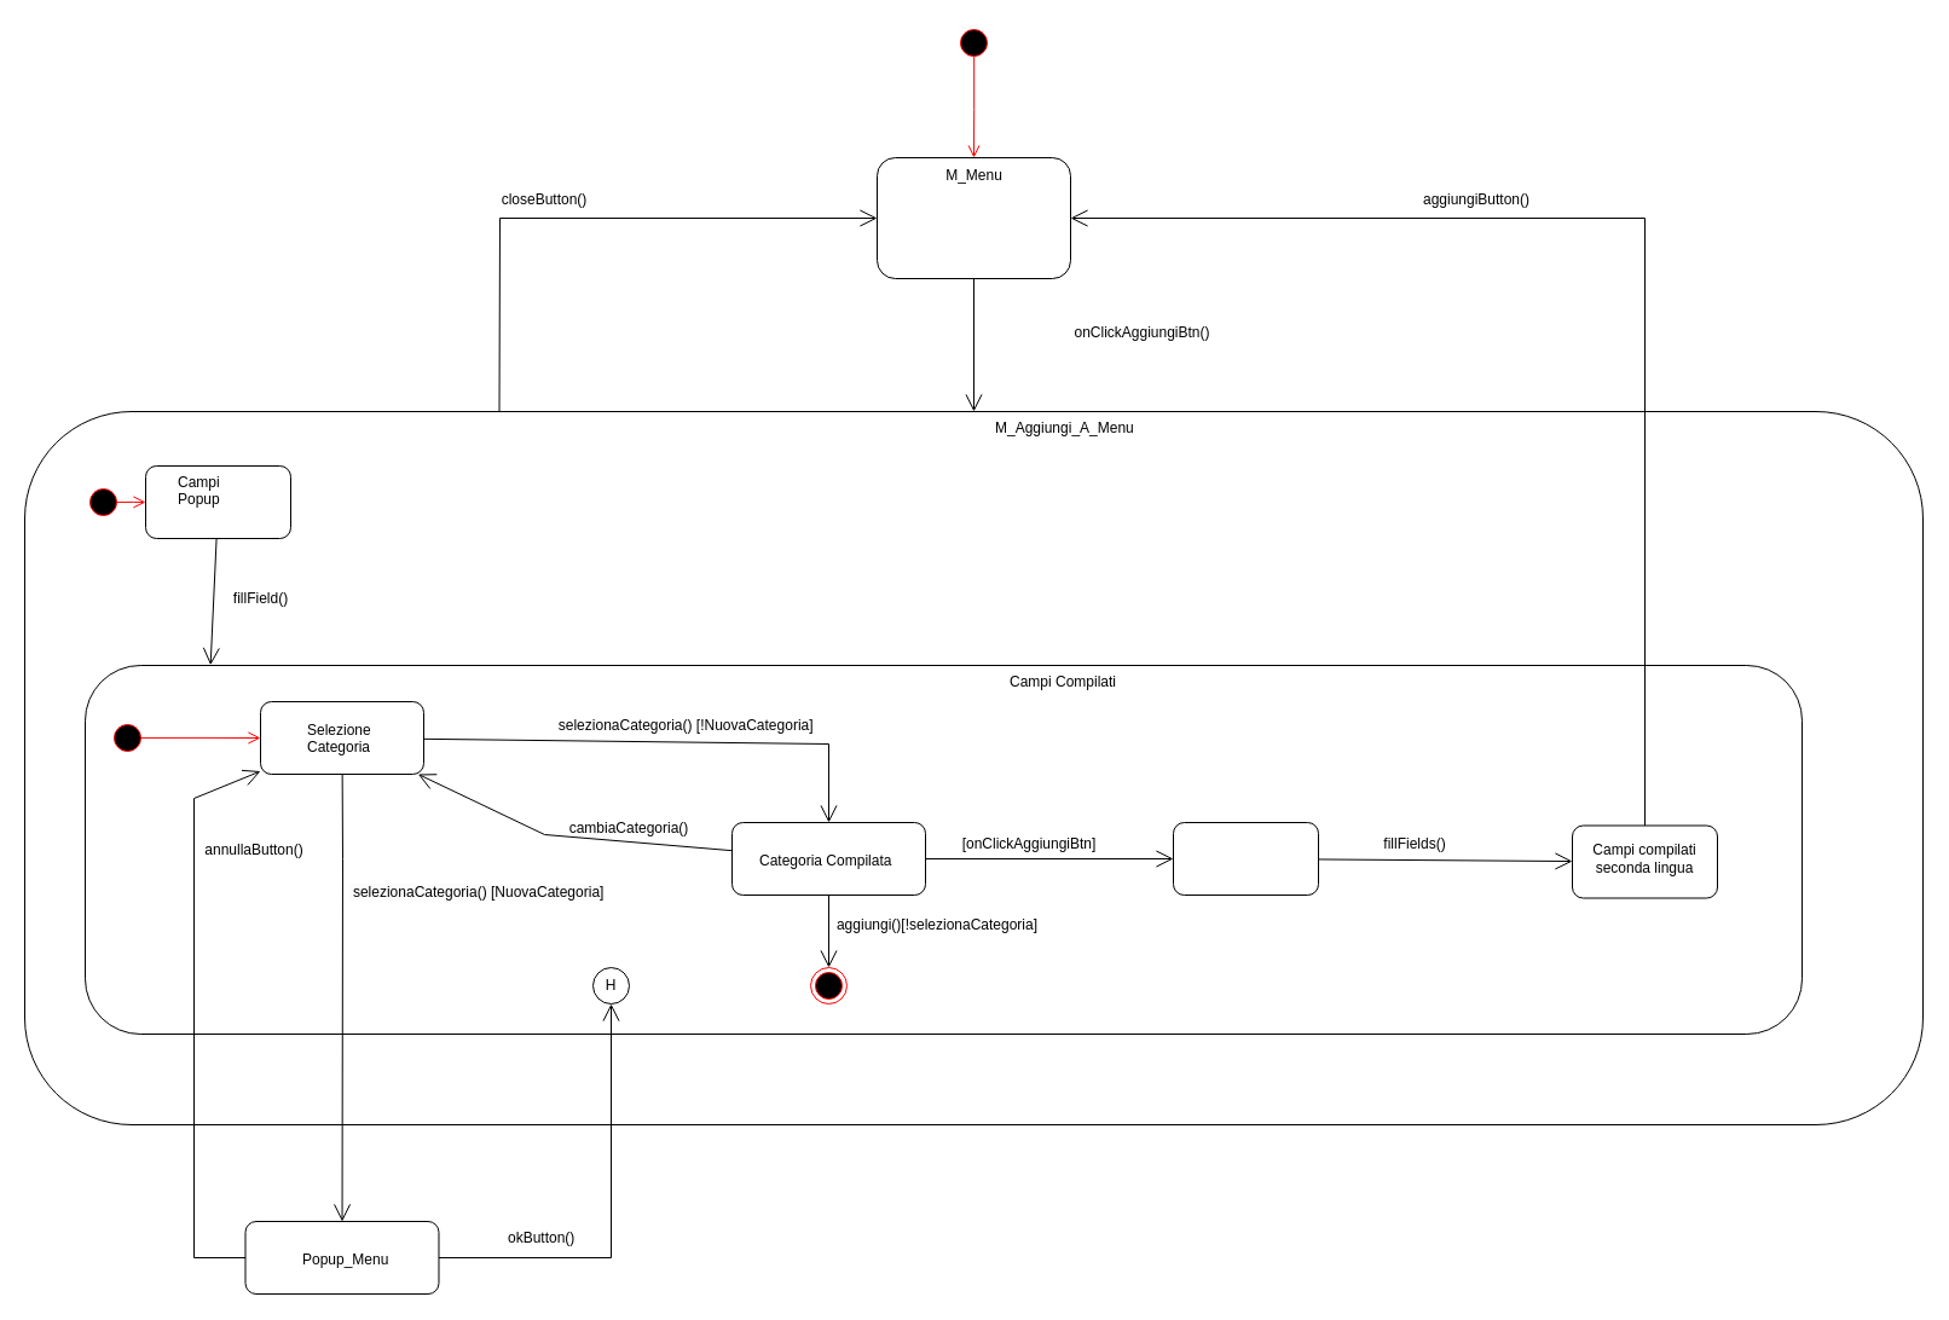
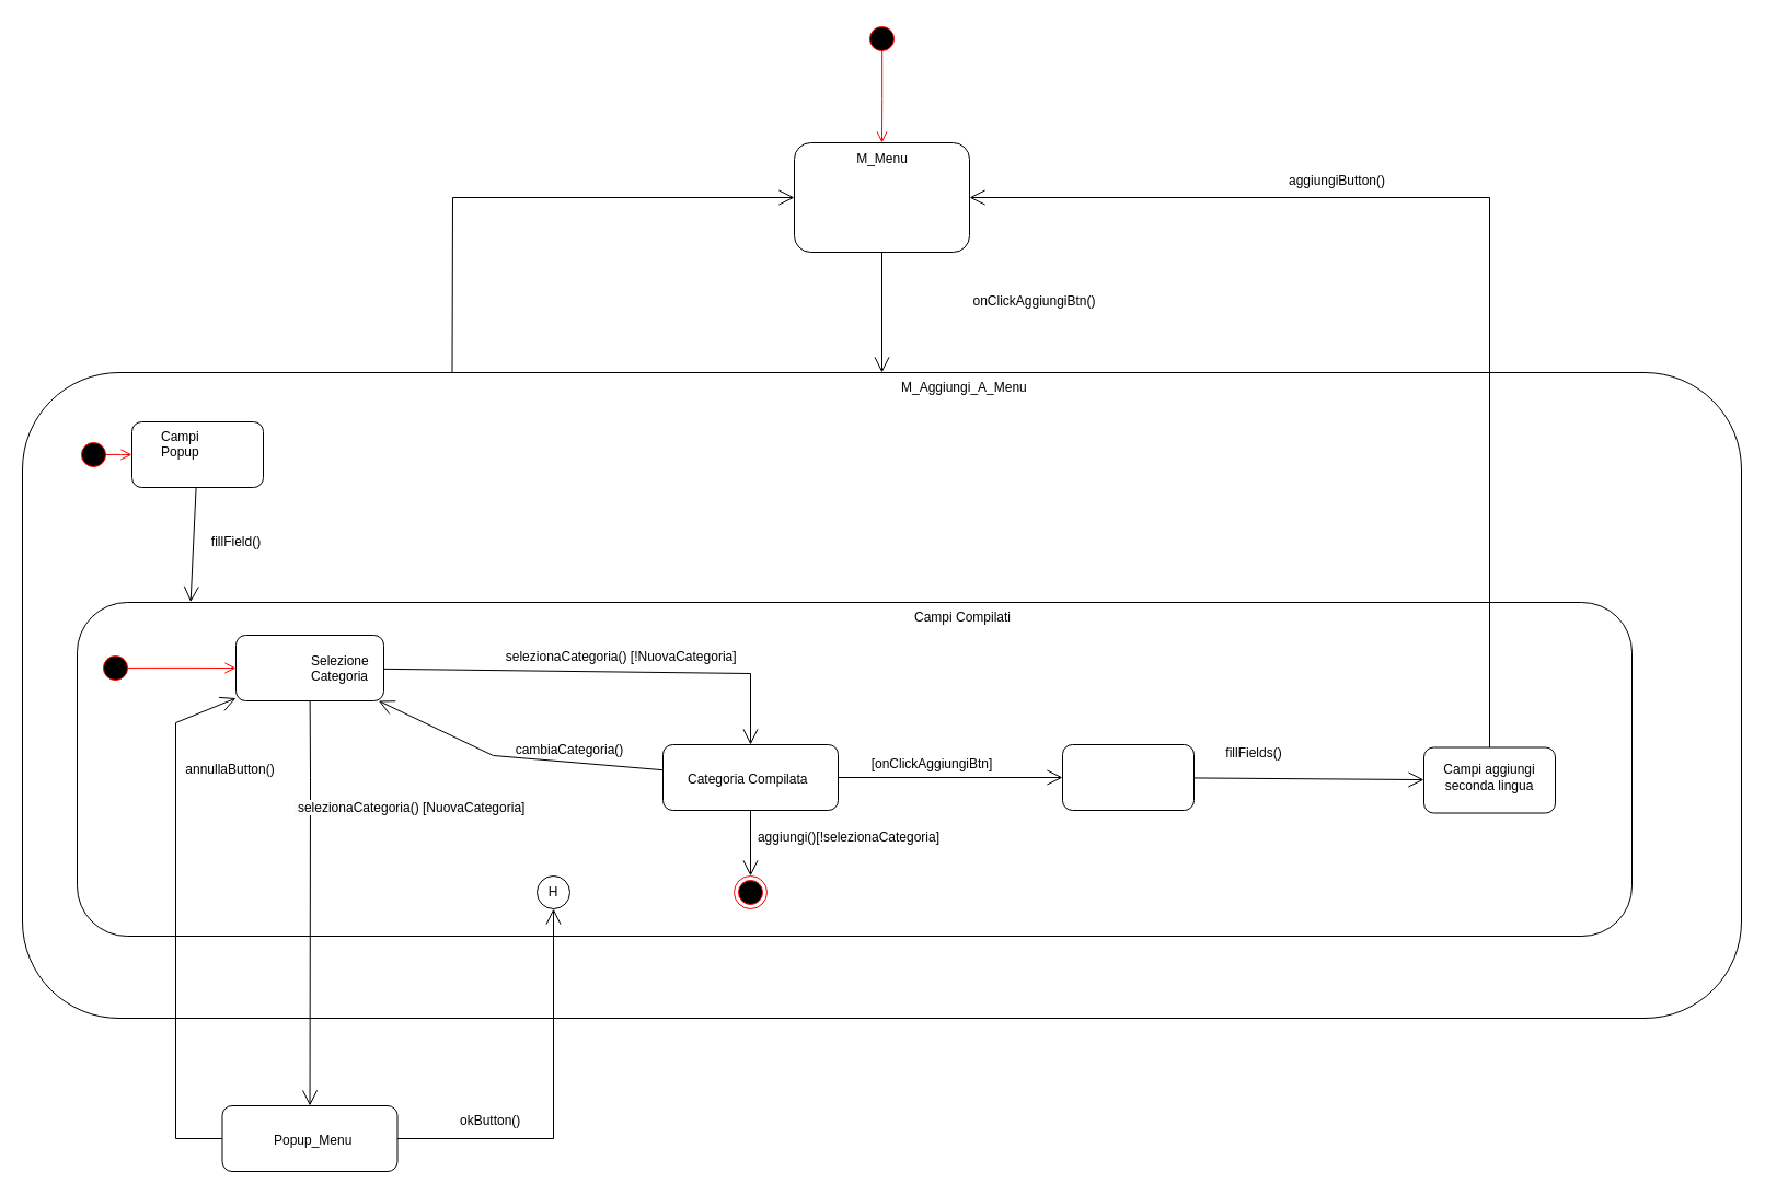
  <mxCell id="0" />
  <mxCell id="1" parent="0" />
  <mxCell id="2" value="" style="rounded=1;whiteSpace=wrap;html=1;" parent="1" vertex="1"><mxGeometry x="20" y="340" width="1570" height="590" as="geometry" /></mxCell>
  <mxCell id="3" value="" style="rounded=1;whiteSpace=wrap;html=1;" parent="1" vertex="1"><mxGeometry x="725" y="130" width="160" height="100" as="geometry" /></mxCell>
  <mxCell id="4" value="&lt;span style=&quot;&quot;&gt;M_Menu&lt;/span&gt;" style="text;html=1;align=center;verticalAlign=middle;resizable=0;points=[];autosize=1;strokeColor=none;fillColor=none;" parent="1" vertex="1"><mxGeometry x="770" y="130" width="70" height="30" as="geometry" /></mxCell>
  <mxCell id="5" value="" style="endArrow=open;endFill=1;endSize=12;html=1;rounded=0;exitX=0.5;exitY=1;exitDx=0;exitDy=0;" parent="1" source="3" target="2" edge="1"><mxGeometry width="160" relative="1" as="geometry"><mxPoint x="380" y="250" as="sourcePoint" /><mxPoint x="540" y="250" as="targetPoint" /></mxGeometry></mxCell>
  <mxCell id="6" value="onClickAggiungiBtn()" style="text;html=1;align=center;verticalAlign=middle;resizable=0;points=[];autosize=1;strokeColor=none;fillColor=none;" parent="1" vertex="1"><mxGeometry x="873.75" y="260" width="140" height="30" as="geometry" /></mxCell>
  <mxCell id="7" value="M_Aggiungi_A_Menu" style="text;whiteSpace=wrap;html=1;" parent="1" vertex="1"><mxGeometry x="821.25" y="340" width="117.5" height="30" as="geometry" /></mxCell>
  <mxCell id="8" value="" style="rounded=1;whiteSpace=wrap;html=1;" parent="1" vertex="1"><mxGeometry x="120" y="385" width="120" height="60" as="geometry" /></mxCell>
  <mxCell id="9" value="" style="ellipse;html=1;shape=startState;fillColor=#000000;strokeColor=#ff0000;" parent="1" vertex="1"><mxGeometry x="790" y="20" width="30" height="30" as="geometry" /></mxCell>
  <mxCell id="10" value="" style="edgeStyle=orthogonalEdgeStyle;html=1;verticalAlign=bottom;endArrow=open;endSize=8;strokeColor=#ff0000;rounded=0;exitX=0.506;exitY=0.869;exitDx=0;exitDy=0;exitPerimeter=0;" parent="1" source="9" target="3" edge="1"><mxGeometry relative="1" as="geometry"><mxPoint x="835" y="130" as="targetPoint" /></mxGeometry></mxCell>
  <mxCell id="11" value="" style="ellipse;html=1;shape=startState;fillColor=#000000;strokeColor=#ff0000;" parent="1" vertex="1"><mxGeometry x="70" y="400" width="30" height="30" as="geometry" /></mxCell>
  <mxCell id="12" value="" style="edgeStyle=orthogonalEdgeStyle;html=1;verticalAlign=bottom;endArrow=open;endSize=8;strokeColor=#ff0000;rounded=0;exitX=0.863;exitY=0.498;exitDx=0;exitDy=0;entryX=0;entryY=0.5;entryDx=0;entryDy=0;exitPerimeter=0;" parent="1" source="11" target="8" edge="1"><mxGeometry relative="1" as="geometry"><mxPoint x="85" y="490" as="targetPoint" /></mxGeometry></mxCell>
  <mxCell id="13" value="Campi Popup" style="text;whiteSpace=wrap;html=1;" parent="1" vertex="1"><mxGeometry x="145" y="385" width="70" height="25" as="geometry" /></mxCell>
  <mxCell id="14" value="" style="endArrow=open;endFill=1;endSize=12;html=1;rounded=0;entryX=0.073;entryY=-0.001;entryDx=0;entryDy=0;entryPerimeter=0;" parent="1" source="8" target="16" edge="1"><mxGeometry width="160" relative="1" as="geometry"><mxPoint x="390" y="250" as="sourcePoint" /><mxPoint x="322.5" y="415" as="targetPoint" /></mxGeometry></mxCell>
  <mxCell id="15" value="fillField()" style="text;html=1;align=center;verticalAlign=middle;resizable=0;points=[];autosize=1;strokeColor=none;fillColor=none;" parent="1" vertex="1"><mxGeometry x="180" y="480" width="70" height="30" as="geometry" /></mxCell>
  <mxCell id="16" value="" style="rounded=1;whiteSpace=wrap;html=1;" parent="1" vertex="1"><mxGeometry x="70" y="550" width="1420" height="305" as="geometry" /></mxCell>
  <mxCell id="17" value="Campi Compilati" style="text;whiteSpace=wrap;html=1;" parent="1" vertex="1"><mxGeometry x="832.5" y="550" width="95" height="25" as="geometry" /></mxCell>
  <mxCell id="18" value="" style="ellipse;html=1;shape=startState;fillColor=#000000;strokeColor=#ff0000;" parent="1" vertex="1"><mxGeometry x="90" y="595" width="30" height="30" as="geometry" /></mxCell>
  <mxCell id="19" value="" style="edgeStyle=orthogonalEdgeStyle;html=1;verticalAlign=bottom;endArrow=open;endSize=8;strokeColor=#ff0000;rounded=0;exitX=0.863;exitY=0.498;exitDx=0;exitDy=0;exitPerimeter=0;" parent="1" source="18" target="20" edge="1"><mxGeometry relative="1" as="geometry"><mxPoint x="205" y="665" as="targetPoint" /></mxGeometry></mxCell>
  <mxCell id="20" value="" style="rounded=1;whiteSpace=wrap;html=1;" parent="1" vertex="1"><mxGeometry x="215" y="580" width="135" height="60" as="geometry" /></mxCell>
- <mxCell id="21" value="Selezione Categoria" style="text;whiteSpace=wrap;html=1;" parent="1" vertex="1"><mxGeometry x="252" y="590" width="61" height="25" as="geometry" /></mxCell>
+ <mxCell id="21" value="Selezione Categoria" style="text;whiteSpace=wrap;html=1;" parent="1" vertex="1"><mxGeometry x="282" y="590" width="61" height="25" as="geometry" /></mxCell>
  <mxCell id="22" value="" style="rounded=1;whiteSpace=wrap;html=1;" parent="1" vertex="1"><mxGeometry x="605" y="680" width="160" height="60" as="geometry" /></mxCell>
  <mxCell id="23" value="Categoria Compilata" style="text;whiteSpace=wrap;html=1;" parent="1" vertex="1"><mxGeometry x="626.25" y="697.5" width="117.5" height="25" as="geometry" /></mxCell>
  <mxCell id="24" value="" style="rounded=1;whiteSpace=wrap;html=1;" parent="1" vertex="1"><mxGeometry x="202.49" y="1010" width="160" height="60" as="geometry" /></mxCell>
  <mxCell id="25" value="Popup_Menu" style="text;whiteSpace=wrap;html=1;" parent="1" vertex="1"><mxGeometry x="248.12" y="1027.5" width="68.75" height="25" as="geometry" /></mxCell>
  <mxCell id="26" value="" style="endArrow=open;endFill=1;endSize=12;html=1;rounded=0;exitX=1;exitY=0.5;exitDx=0;exitDy=0;" parent="1" source="24" target="39" edge="1"><mxGeometry width="160" relative="1" as="geometry"><mxPoint x="207.5" y="625" as="sourcePoint" /><mxPoint x="510" y="1030" as="targetPoint" /><Array as="points"><mxPoint x="505" y="1040" /></Array></mxGeometry></mxCell>
  <mxCell id="27" value="okButton()" style="text;whiteSpace=wrap;html=1;" parent="1" vertex="1"><mxGeometry x="417.5" y="1010" width="57.5" height="25" as="geometry" /></mxCell>
  <mxCell id="28" value="" style="endArrow=open;endFill=1;endSize=12;html=1;rounded=0;" parent="1" source="20" target="24" edge="1"><mxGeometry width="160" relative="1" as="geometry"><mxPoint x="345" y="675" as="sourcePoint" /><mxPoint x="382.5" y="610" as="targetPoint" /><Array as="points"><mxPoint x="283" y="710" /></Array></mxGeometry></mxCell>
  <mxCell id="29" value="" style="endArrow=open;endFill=1;endSize=12;html=1;rounded=0;" parent="1" source="20" target="22" edge="1"><mxGeometry width="160" relative="1" as="geometry"><mxPoint x="225" y="650" as="sourcePoint" /><mxPoint x="385" y="650" as="targetPoint" /><Array as="points"><mxPoint x="685" y="615" /></Array></mxGeometry></mxCell>
  <mxCell id="30" value="&amp;nbsp;selezionaCategoria() [!NuovaCategoria]" style="text;html=1;align=center;verticalAlign=middle;resizable=0;points=[];autosize=1;strokeColor=none;fillColor=none;" parent="1" vertex="1"><mxGeometry x="445" y="585" width="240" height="30" as="geometry" /></mxCell>
- <mxCell id="31" value="&#10;&lt;span style=&quot;color: rgb(0, 0, 0); font-family: Helvetica; font-size: 12px; font-style: normal; font-variant-ligatures: normal; font-variant-caps: normal; font-weight: 400; letter-spacing: normal; orphans: 2; text-align: center; text-indent: 0px; text-transform: none; widows: 2; word-spacing: 0px; -webkit-text-stroke-width: 0px; background-color: rgb(251, 251, 251); text-decoration-thickness: initial; text-decoration-style: initial; text-decoration-color: initial; float: none; display: inline !important;&quot;&gt;&amp;nbsp;selezionaCategoria() [NuovaCategoria]&lt;/span&gt;&#10;&#10;" style="text;html=1;strokeColor=none;fillColor=none;align=center;verticalAlign=middle;whiteSpace=wrap;rounded=0;" parent="1" vertex="1"><mxGeometry x="279" y="730" width="230" height="30" as="geometry" /></mxCell>
+ <mxCell id="31" value="&#10;&lt;span style=&quot;color: rgb(0, 0, 0); font-family: Helvetica; font-size: 12px; font-style: normal; font-variant-ligatures: normal; font-variant-caps: normal; font-weight: 400; letter-spacing: normal; orphans: 2; text-align: center; text-indent: 0px; text-transform: none; widows: 2; word-spacing: 0px; -webkit-text-stroke-width: 0px; background-color: rgb(251, 251, 251); text-decoration-thickness: initial; text-decoration-style: initial; text-decoration-color: initial; float: none; display: inline !important;&quot;&gt;&amp;nbsp;selezionaCategoria() [NuovaCategoria]&lt;/span&gt;&#10;&#10;" style="text;html=1;strokeColor=none;fillColor=none;align=center;verticalAlign=middle;whiteSpace=wrap;rounded=0;" parent="1" vertex="1"><mxGeometry x="259" y="730" width="230" height="30" as="geometry" /></mxCell>
  <mxCell id="32" value="" style="endArrow=open;endFill=1;endSize=12;html=1;rounded=0;" parent="1" source="22" target="43" edge="1"><mxGeometry width="160" relative="1" as="geometry"><mxPoint x="1090" y="680" as="sourcePoint" /><mxPoint x="990" y="708.638" as="targetPoint" /></mxGeometry></mxCell>
  <mxCell id="33" value="" style="endArrow=open;endFill=1;endSize=12;html=1;rounded=0;" parent="1" source="22" target="34" edge="1"><mxGeometry width="160" relative="1" as="geometry"><mxPoint x="1090" y="680" as="sourcePoint" /><mxPoint x="1250" y="680" as="targetPoint" /></mxGeometry></mxCell>
  <mxCell id="34" value="" style="ellipse;html=1;shape=endState;fillColor=#000000;strokeColor=#ff0000;" parent="1" vertex="1"><mxGeometry x="670" y="800" width="30" height="30" as="geometry" /></mxCell>
  <mxCell id="35" value="aggiungi()[!selezionaCategoria]" style="text;html=1;strokeColor=none;fillColor=none;align=center;verticalAlign=middle;whiteSpace=wrap;rounded=0;" parent="1" vertex="1"><mxGeometry x="680" y="750" width="190" height="30" as="geometry" /></mxCell>
  <mxCell id="36" value="[onClickAggiungiBtn]" style="text;html=1;strokeColor=none;fillColor=none;align=center;verticalAlign=middle;whiteSpace=wrap;rounded=0;" parent="1" vertex="1"><mxGeometry x="821.25" y="682.5" width="60" height="30" as="geometry" /></mxCell>
  <mxCell id="37" value="" style="rounded=1;whiteSpace=wrap;html=1;" parent="1" vertex="1"><mxGeometry x="1300" y="682.5" width="120" height="60" as="geometry" /></mxCell>
- <mxCell id="38" value="Campi compilati seconda lingua" style="text;html=1;strokeColor=none;fillColor=none;align=center;verticalAlign=middle;whiteSpace=wrap;rounded=0;" parent="1" vertex="1"><mxGeometry x="1310" y="695" width="100" height="30" as="geometry" /></mxCell>
+ <mxCell id="38" value="Campi aggiungi seconda lingua" style="text;html=1;strokeColor=none;fillColor=none;align=center;verticalAlign=middle;whiteSpace=wrap;rounded=0;" parent="1" vertex="1"><mxGeometry x="1310" y="695" width="100" height="30" as="geometry" /></mxCell>
  <mxCell id="39" value="" style="ellipse;whiteSpace=wrap;html=1;aspect=fixed;" parent="1" vertex="1"><mxGeometry x="490" y="800" width="30" height="30" as="geometry" /></mxCell>
  <mxCell id="40" value="H" style="text;html=1;strokeColor=none;fillColor=none;align=center;verticalAlign=middle;whiteSpace=wrap;rounded=0;" parent="1" vertex="1"><mxGeometry x="475" y="800" width="60" height="30" as="geometry" /></mxCell>
  <mxCell id="41" value="" style="endArrow=open;endFill=1;endSize=12;html=1;rounded=0;" parent="1" source="22" target="20" edge="1"><mxGeometry width="160" relative="1" as="geometry"><mxPoint x="550" y="800" as="sourcePoint" /><mxPoint x="710" y="800" as="targetPoint" /><Array as="points"><mxPoint x="450" y="690" /></Array></mxGeometry></mxCell>
  <mxCell id="42" value="cambiaCategoria()" style="text;html=1;strokeColor=none;fillColor=none;align=center;verticalAlign=middle;whiteSpace=wrap;rounded=0;" parent="1" vertex="1"><mxGeometry x="490" y="670" width="60" height="30" as="geometry" /></mxCell>
  <mxCell id="43" value="" style="rounded=1;whiteSpace=wrap;html=1;" parent="1" vertex="1"><mxGeometry x="970" y="680" width="120" height="60" as="geometry" /></mxCell>
  <mxCell id="44" value="" style="endArrow=open;endFill=1;endSize=12;html=1;rounded=0;" parent="1" source="43" target="37" edge="1"><mxGeometry width="160" relative="1" as="geometry"><mxPoint x="840" y="770" as="sourcePoint" /><mxPoint x="1000" y="770" as="targetPoint" /></mxGeometry></mxCell>
- <mxCell id="45" value="fillFields()" style="text;html=1;strokeColor=none;fillColor=none;align=center;verticalAlign=middle;whiteSpace=wrap;rounded=0;" parent="1" vertex="1"><mxGeometry x="1140" y="682.5" width="60" height="30" as="geometry" /></mxCell>
+ <mxCell id="45" value="fillFields()" style="text;html=1;strokeColor=none;fillColor=none;align=center;verticalAlign=middle;whiteSpace=wrap;rounded=0;" parent="1" vertex="1"><mxGeometry x="1115" y="672.5" width="60" height="30" as="geometry" /></mxCell>
  <mxCell id="46" value="" style="endArrow=open;endFill=1;endSize=12;html=1;rounded=0;" parent="1" source="24" target="20" edge="1"><mxGeometry width="160" relative="1" as="geometry"><mxPoint x="330" y="780" as="sourcePoint" /><mxPoint x="490" y="780" as="targetPoint" /><Array as="points"><mxPoint x="160" y="1040" /><mxPoint x="160" y="660" /></Array></mxGeometry></mxCell>
  <mxCell id="47" value="annullaButton()" style="text;html=1;strokeColor=none;fillColor=none;align=center;verticalAlign=middle;whiteSpace=wrap;rounded=0;" parent="1" vertex="1"><mxGeometry x="180" y="687.5" width="60" height="30" as="geometry" /></mxCell>
  <mxCell id="48" value="" style="endArrow=open;endFill=1;endSize=12;html=1;rounded=0;" parent="1" source="37" target="3" edge="1"><mxGeometry width="160" relative="1" as="geometry"><mxPoint x="910" y="430" as="sourcePoint" /><mxPoint x="1070" y="430" as="targetPoint" /><Array as="points"><mxPoint x="1360" y="180" /></Array></mxGeometry></mxCell>
  <mxCell id="49" value="aggiungiButton()" style="text;html=1;strokeColor=none;fillColor=none;align=center;verticalAlign=middle;whiteSpace=wrap;rounded=0;" parent="1" vertex="1"><mxGeometry x="1191" y="150" width="60" height="30" as="geometry" /></mxCell>
  <mxCell id="50" value="" style="endArrow=open;endFill=1;endSize=12;html=1;rounded=0;exitX=0.25;exitY=0;exitDx=0;exitDy=0;" parent="1" source="2" target="3" edge="1"><mxGeometry width="160" relative="1" as="geometry"><mxPoint x="910" y="430" as="sourcePoint" /><mxPoint x="1070" y="430" as="targetPoint" /><Array as="points"><mxPoint x="413" y="180" /></Array></mxGeometry></mxCell>
- <mxCell id="51" value="closeButton()" style="text;html=1;strokeColor=none;fillColor=none;align=center;verticalAlign=middle;whiteSpace=wrap;rounded=0;" parent="1" vertex="1"><mxGeometry x="420" y="150" width="60" height="30" as="geometry" /></mxCell>
